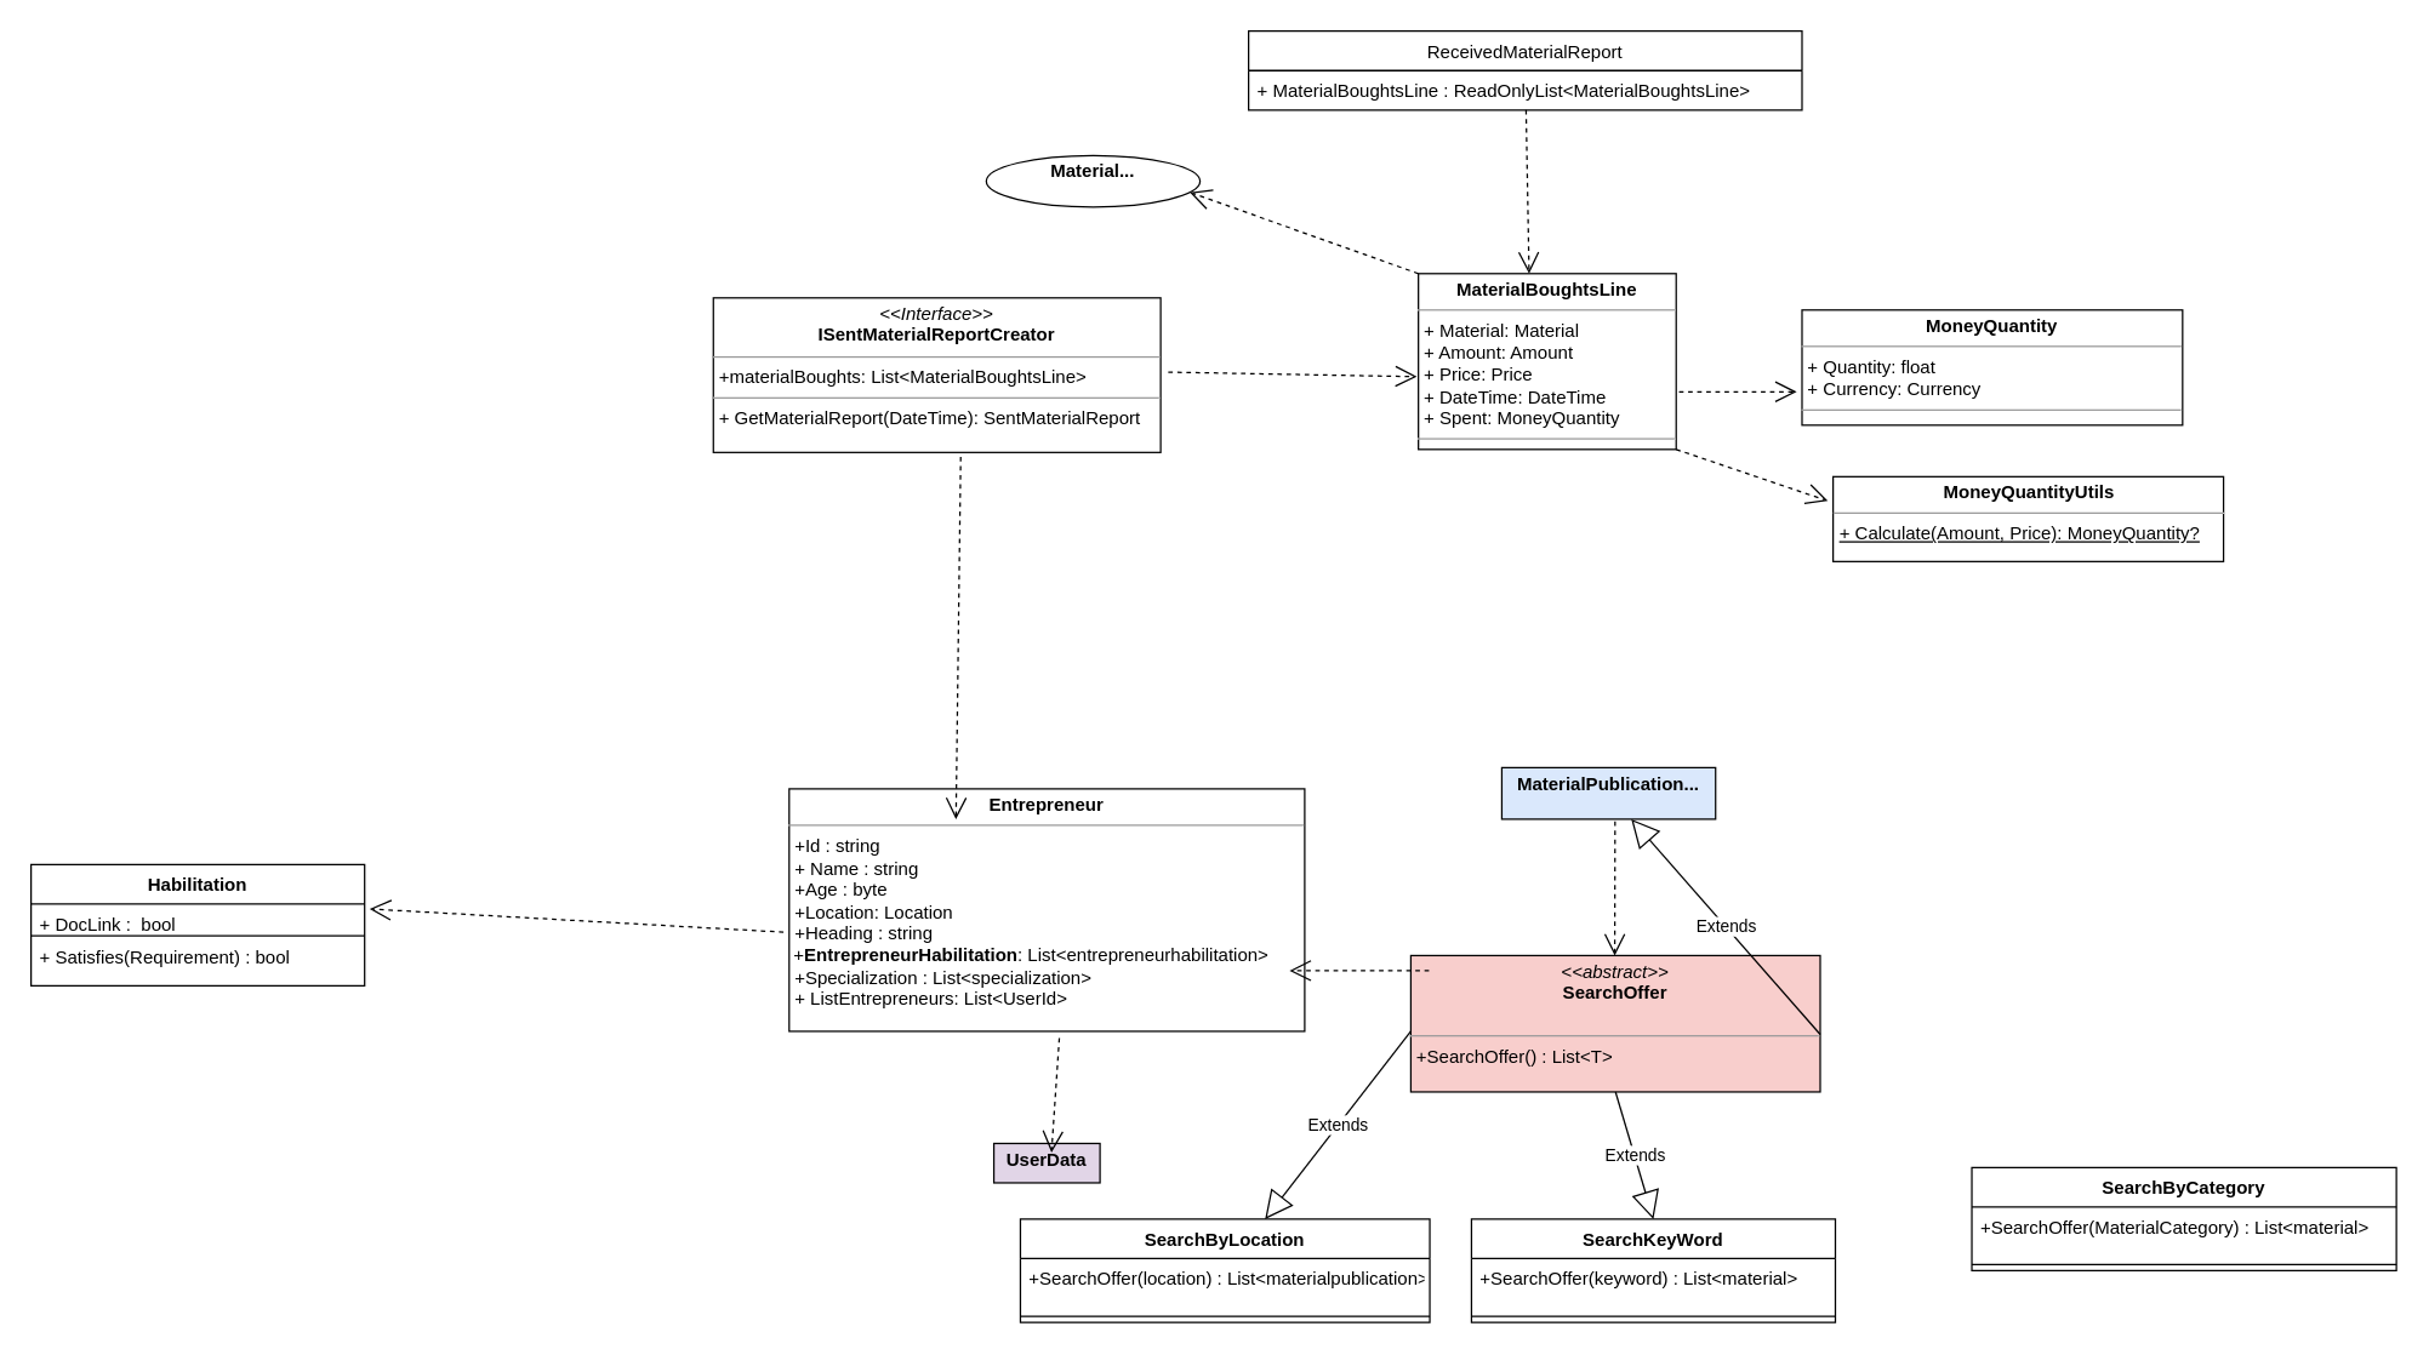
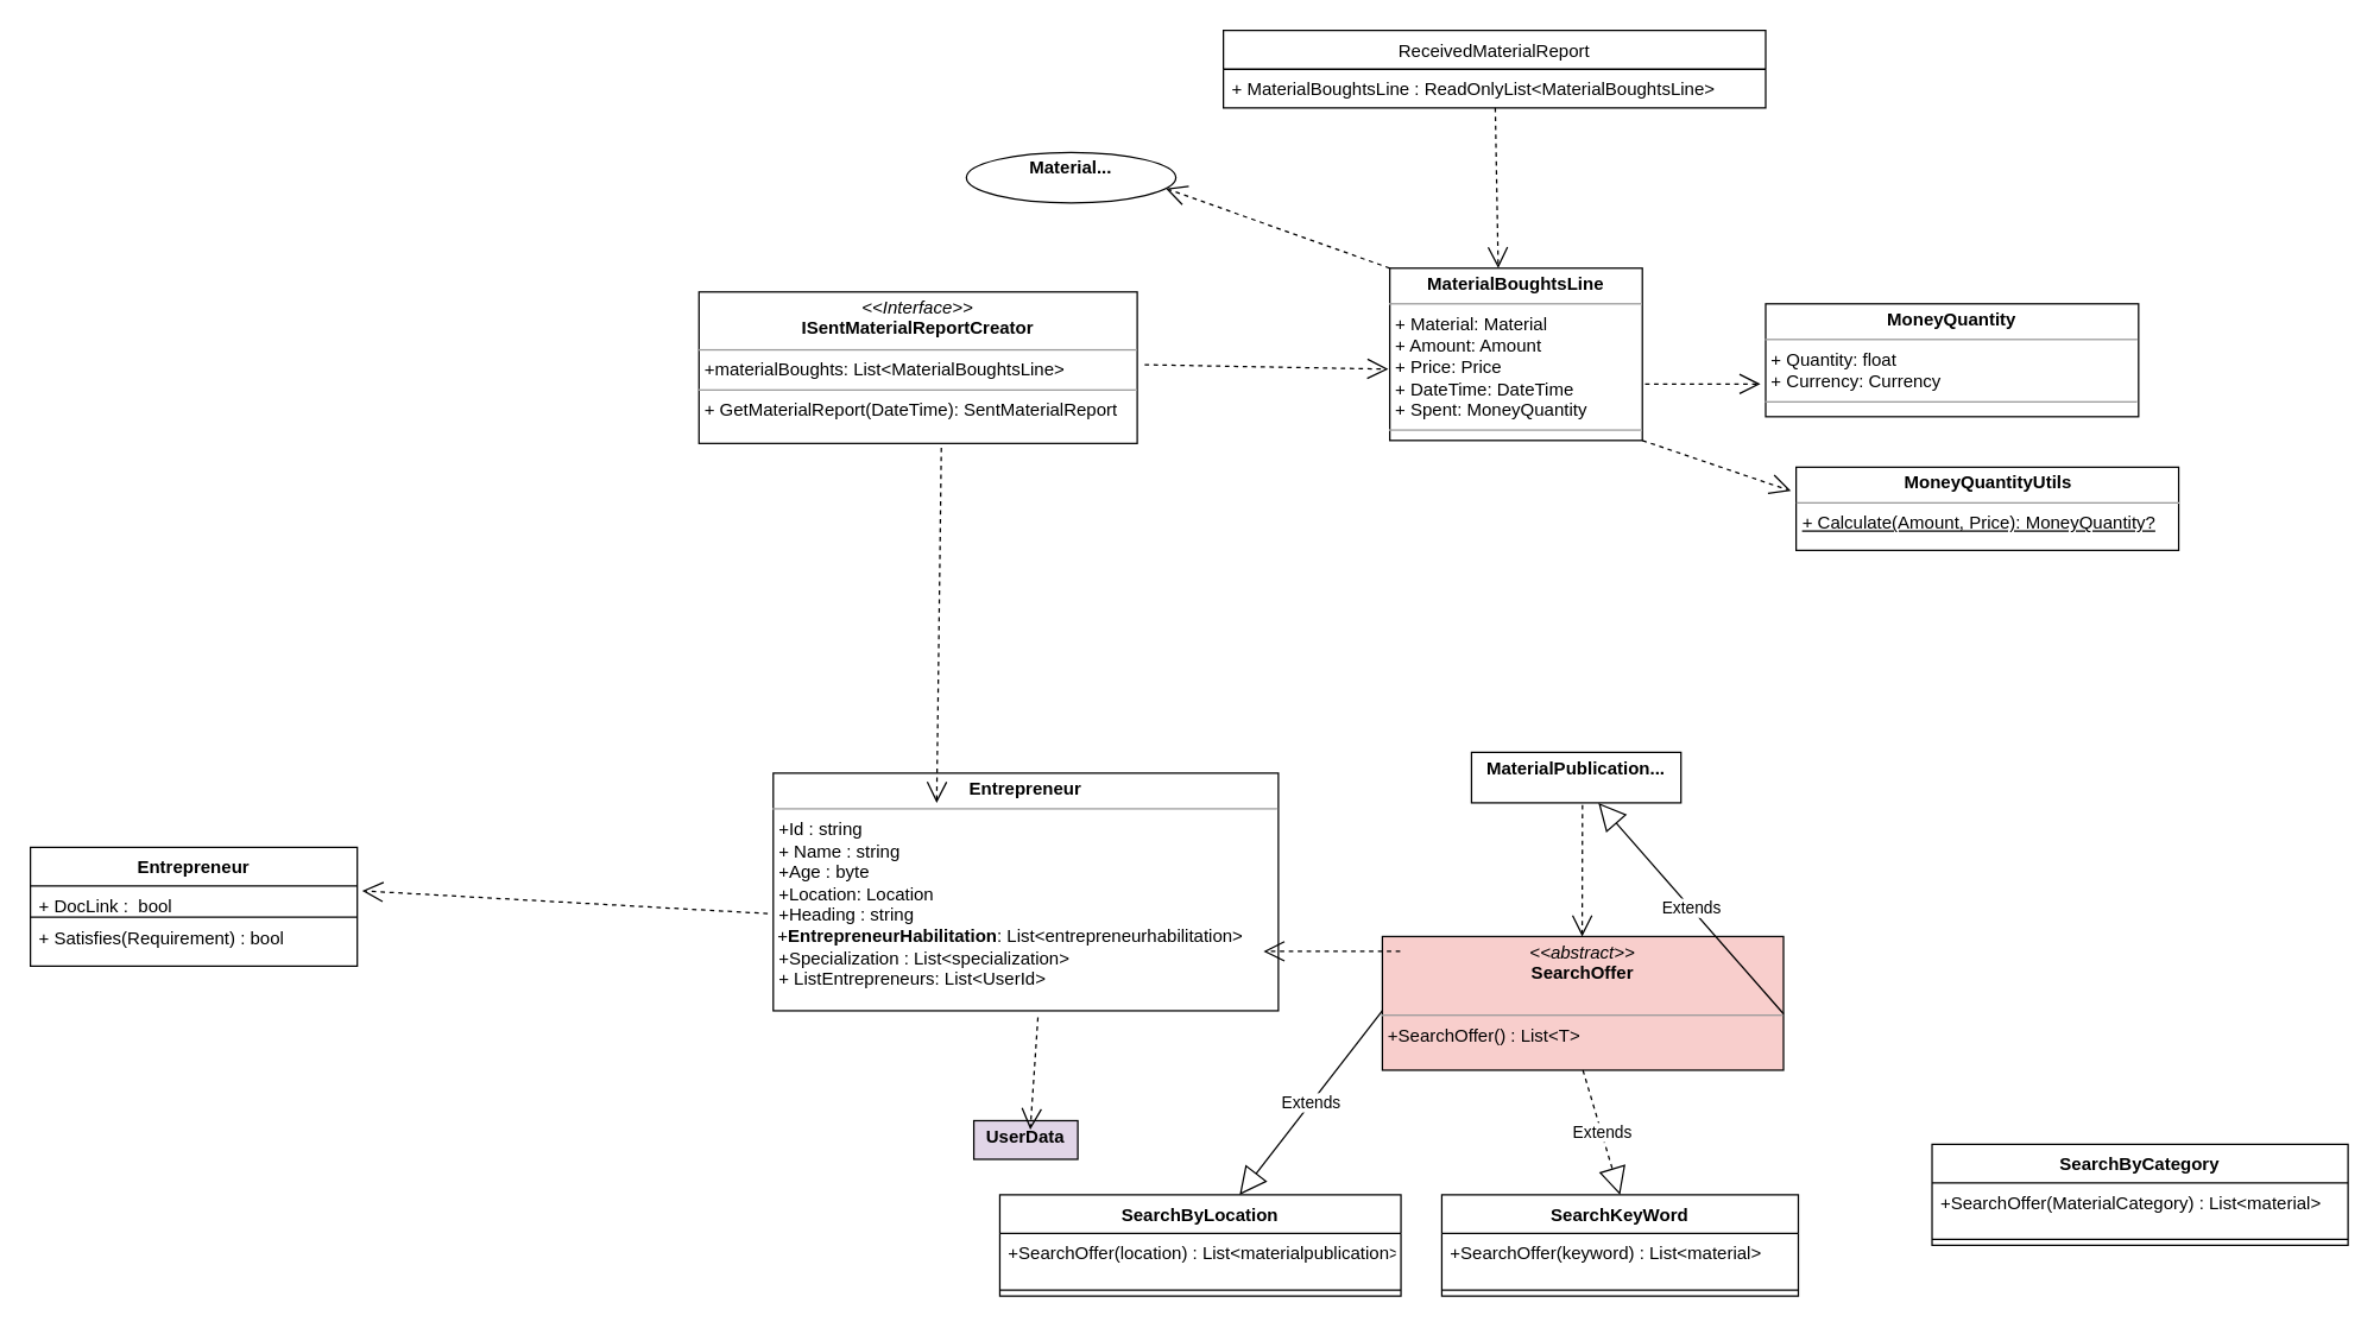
  <mxCell id="0" />
  <mxCell id="1" parent="0" />
  <mxCell id="2" value="&lt;p style=&quot;margin: 0px ; margin-top: 4px ; text-align: center&quot;&gt;&lt;b&gt;Entrepreneur&lt;/b&gt;&lt;/p&gt;&lt;hr size=&quot;1&quot;&gt;&lt;p style=&quot;margin: 0px ; margin-left: 4px&quot;&gt;+Id : string&lt;/p&gt;&lt;p style=&quot;margin: 0px ; margin-left: 4px&quot;&gt;+ Name : string&lt;/p&gt;&lt;p style=&quot;margin: 0px ; margin-left: 4px&quot;&gt;+Age : byte&lt;/p&gt;&lt;p style=&quot;margin: 0px ; margin-left: 4px&quot;&gt;+Location: Location&lt;/p&gt;&lt;p style=&quot;margin: 0px ; margin-left: 4px&quot;&gt;&lt;span&gt;+Heading : string&amp;nbsp;&lt;/span&gt;&lt;/p&gt;&amp;nbsp;+&lt;span style=&quot;font-weight: 700 ; text-align: center&quot;&gt;EntrepreneurHabilitation&lt;/span&gt;: List&amp;lt;entrepreneurhabilitation&amp;gt;&lt;p style=&quot;margin: 0px ; margin-left: 4px&quot;&gt;+Specialization : List&amp;lt;specialization&amp;gt;&lt;/p&gt;&lt;p style=&quot;margin: 0px ; margin-left: 4px&quot;&gt;+ ListEntrepreneurs: List&amp;lt;UserId&amp;gt;&lt;br&gt;&lt;/p&gt;&lt;p style=&quot;margin: 0px ; margin-left: 4px&quot;&gt;&lt;br&gt;&lt;/p&gt;&lt;br&gt;&lt;hr size=&quot;1&quot;&gt;&lt;p style=&quot;margin: 0px ; margin-left: 4px&quot;&gt;+ method(): Type&lt;/p&gt;" style="verticalAlign=top;align=left;overflow=fill;fontSize=12;fontFamily=Helvetica;html=1;" parent="1" vertex="1"><mxGeometry x="520" y="520" width="340" height="160" as="geometry" /></mxCell>
- <mxCell id="3" value="&lt;p style=&quot;margin: 0px ; margin-top: 4px ; text-align: center&quot;&gt;&lt;b&gt;MaterialPublication...&lt;/b&gt;&lt;/p&gt;" style="verticalAlign=top;align=left;overflow=fill;fontSize=12;fontFamily=Helvetica;html=1;fillColor=#dae8fc;" parent="1" vertex="1"><mxGeometry x="990" y="506" width="141" height="34" as="geometry" /></mxCell>
- <mxCell id="4" value="Habilitation" style="swimlane;fontStyle=1;align=center;verticalAlign=top;childLayout=stackLayout;horizontal=1;startSize=26;horizontalStack=0;resizeParent=1;resizeParentMax=0;resizeLast=0;collapsible=1;marginBottom=0;" parent="1" vertex="1"><mxGeometry x="20" y="570" width="220" height="80" as="geometry"><mxRectangle x="275" y="-800" width="70" height="26" as="alternateBounds" /></mxGeometry></mxCell>
+ <mxCell id="3" value="&lt;p style=&quot;margin: 0px ; margin-top: 4px ; text-align: center&quot;&gt;&lt;b&gt;MaterialPublication...&lt;/b&gt;&lt;/p&gt;" style="verticalAlign=top;align=left;overflow=fill;fontSize=12;fontFamily=Helvetica;html=1;" parent="1" vertex="1"><mxGeometry x="990" y="506" width="141" height="34" as="geometry" /></mxCell>
+ <mxCell id="4" value="Entrepreneur" style="swimlane;fontStyle=1;align=center;verticalAlign=top;childLayout=stackLayout;horizontal=1;startSize=26;horizontalStack=0;resizeParent=1;resizeParentMax=0;resizeLast=0;collapsible=1;marginBottom=0;" parent="1" vertex="1"><mxGeometry x="20" y="570" width="220" height="80" as="geometry"><mxRectangle x="275" y="-800" width="70" height="26" as="alternateBounds" /></mxGeometry></mxCell>
  <mxCell id="5" value="+ DocLink :  bool" style="text;align=left;verticalAlign=top;spacingLeft=4;spacingRight=4;overflow=hidden;rotatable=0;points=[[0,0.5],[1,0.5]];portConstraint=eastwest;" parent="4" vertex="1"><mxGeometry y="26" width="220" height="20" as="geometry" /></mxCell>
  <mxCell id="6" value="" style="line;strokeWidth=1;align=left;verticalAlign=middle;spacingTop=-1;spacingLeft=3;spacingRight=3;rotatable=0;labelPosition=right;points=[];portConstraint=eastwest;" parent="4" vertex="1"><mxGeometry y="46" width="220" height="2" as="geometry" /></mxCell>
  <mxCell id="7" value="+ Satisfies(Requirement) : bool" style="text;align=left;verticalAlign=top;spacingLeft=4;spacingRight=4;overflow=hidden;rotatable=0;points=[[0,0.5],[1,0.5]];portConstraint=eastwest;" parent="4" vertex="1"><mxGeometry y="48" width="220" height="32" as="geometry" /></mxCell>
  <mxCell id="8" value="ReceivedMaterialReport" style="swimlane;fontStyle=0;childLayout=stackLayout;horizontal=1;startSize=26;horizontalStack=0;resizeParent=1;resizeParentMax=0;resizeLast=0;collapsible=1;marginBottom=0;" parent="1" vertex="1"><mxGeometry x="823" y="20" width="365" height="52" as="geometry"><mxRectangle x="45" y="-131" width="160" height="26" as="alternateBounds" /></mxGeometry></mxCell>
  <mxCell id="9" value="+ MaterialBoughtsLine : ReadOnlyList&lt;MaterialBoughtsLine&gt; " style="text;align=left;verticalAlign=top;spacingLeft=4;spacingRight=4;overflow=hidden;rotatable=0;points=[[0,0.5],[1,0.5]];portConstraint=eastwest;" parent="8" vertex="1"><mxGeometry y="26" width="365" height="26" as="geometry" /></mxCell>
  <mxCell id="10" value="" style="endArrow=open;endSize=12;dashed=1;html=1;rounded=0;exitX=-0.011;exitY=0.591;exitDx=0;exitDy=0;exitPerimeter=0;entryX=1.015;entryY=0.162;entryDx=0;entryDy=0;entryPerimeter=0;" parent="1" source="2" target="5" edge="1"><mxGeometry x="0.004" y="105" width="160" relative="1" as="geometry"><mxPoint x="690" y="780" as="sourcePoint" /><mxPoint x="750" y="720" as="targetPoint" /><mxPoint as="offset" /></mxGeometry></mxCell>
  <mxCell id="11" value="&lt;p style=&quot;margin: 0px ; margin-top: 4px ; text-align: center&quot;&gt;&lt;b&gt;MaterialBoughtsLine&lt;/b&gt;&lt;/p&gt;&lt;hr size=&quot;1&quot;&gt;&lt;p style=&quot;margin: 0px ; margin-left: 4px&quot;&gt;+ Material: Material&lt;br&gt;&lt;/p&gt;&lt;p style=&quot;margin: 0px ; margin-left: 4px&quot;&gt;+ Amount: Amount&lt;/p&gt;&lt;p style=&quot;margin: 0px ; margin-left: 4px&quot;&gt;+ Price: Price&lt;/p&gt;&lt;p style=&quot;margin: 0px ; margin-left: 4px&quot;&gt;+ DateTime: DateTime&lt;/p&gt;&lt;p style=&quot;margin: 0px ; margin-left: 4px&quot;&gt;+ Spent: MoneyQuantity&lt;/p&gt;&lt;hr size=&quot;1&quot;&gt;&lt;p style=&quot;margin: 0px ; margin-left: 4px&quot;&gt;&lt;br&gt;&lt;/p&gt;" style="verticalAlign=top;align=left;overflow=fill;fontSize=12;fontFamily=Helvetica;html=1;" parent="1" vertex="1"><mxGeometry x="935" y="180" width="170" height="116" as="geometry" /></mxCell>
  <mxCell id="12" value="&lt;p style=&quot;margin: 0px ; margin-top: 4px ; text-align: center&quot;&gt;&lt;b&gt;MoneyQuantity&lt;/b&gt;&lt;/p&gt;&lt;hr size=&quot;1&quot;&gt;&lt;p style=&quot;margin: 0px ; margin-left: 4px&quot;&gt;+ Quantity: float&lt;br&gt;&lt;/p&gt;&lt;p style=&quot;margin: 0px ; margin-left: 4px&quot;&gt;+ Currency: Currency&lt;br&gt;&lt;/p&gt;&lt;hr size=&quot;1&quot;&gt;&lt;p style=&quot;margin: 0px ; margin-left: 4px&quot;&gt;&lt;br&gt;&lt;/p&gt;" style="verticalAlign=top;align=left;overflow=fill;fontSize=12;fontFamily=Helvetica;html=1;" parent="1" vertex="1"><mxGeometry x="1188" y="204" width="251" height="76" as="geometry" /></mxCell>
  <mxCell id="13" value="&lt;p style=&quot;margin: 0px ; margin-top: 4px ; text-align: center&quot;&gt;&lt;b&gt;MoneyQuantityUtils&lt;/b&gt;&lt;/p&gt;&lt;hr size=&quot;1&quot;&gt;&lt;p style=&quot;margin: 0px ; margin-left: 4px&quot;&gt;&lt;u&gt;+ Calculate(Amount, Price): MoneyQuantity?&lt;/u&gt;&lt;br&gt;&lt;/p&gt;" style="verticalAlign=top;align=left;overflow=fill;fontSize=12;fontFamily=Helvetica;html=1;" parent="1" vertex="1"><mxGeometry x="1208.5" y="314" width="257.5" height="56" as="geometry" /></mxCell>
  <mxCell id="14" value="" style="endArrow=open;endSize=12;dashed=1;html=1;entryX=0;entryY=0.5;entryDx=0;entryDy=0;exitX=1.011;exitY=0.672;exitDx=0;exitDy=0;exitPerimeter=0;" parent="1" source="11" edge="1"><mxGeometry width="160" relative="1" as="geometry"><mxPoint x="1155.49" y="383.22" as="sourcePoint" /><mxPoint x="1184.5" y="258" as="targetPoint" /><Array as="points" /></mxGeometry></mxCell>
  <mxCell id="15" value="" style="endArrow=open;endSize=12;dashed=1;html=1;entryX=0;entryY=0;entryDx=0;entryDy=0;exitX=1;exitY=1;exitDx=0;exitDy=0;" parent="1" source="11" edge="1"><mxGeometry width="160" relative="1" as="geometry"><mxPoint x="1024" y="412" as="sourcePoint" /><mxPoint x="1205" y="330" as="targetPoint" /><Array as="points" /></mxGeometry></mxCell>
  <mxCell id="16" value="" style="endArrow=open;endSize=12;dashed=1;html=1;" parent="1" source="8" edge="1"><mxGeometry width="160" relative="1" as="geometry"><mxPoint x="1015" y="300" as="sourcePoint" /><mxPoint x="1008" y="180" as="targetPoint" /><Array as="points" /></mxGeometry></mxCell>
  <mxCell id="17" value="&lt;p style=&quot;margin: 0px ; margin-top: 4px ; text-align: center&quot;&gt;&lt;i&gt;&amp;lt;&amp;lt;Interface&amp;gt;&amp;gt;&lt;/i&gt;&lt;br&gt;&lt;b&gt;ISentMaterialReportCreator&lt;/b&gt;&lt;/p&gt;&lt;hr size=&quot;1&quot;&gt;&lt;p style=&quot;margin: 0px ; margin-left: 4px&quot;&gt;+materialBoughts: List&amp;lt;MaterialBoughtsLine&amp;gt;&lt;br&gt;&lt;/p&gt;&lt;hr size=&quot;1&quot;&gt;&lt;p style=&quot;margin: 0px ; margin-left: 4px&quot;&gt;+ GetMaterialReport(DateTime): SentMaterialReport&lt;/p&gt;" style="verticalAlign=top;align=left;overflow=fill;fontSize=12;fontFamily=Helvetica;html=1;" parent="1" vertex="1"><mxGeometry x="470" y="196" width="295" height="102" as="geometry" /></mxCell>
  <mxCell id="18" value="" style="endArrow=open;endSize=12;dashed=1;html=1;exitX=1;exitY=0.5;exitDx=0;exitDy=0;" parent="1" edge="1"><mxGeometry width="160" relative="1" as="geometry"><mxPoint x="770" y="245" as="sourcePoint" /><mxPoint x="934" y="248" as="targetPoint" /><Array as="points" /></mxGeometry></mxCell>
  <mxCell id="19" value="&lt;p style=&quot;margin: 0px ; margin-top: 4px ; text-align: center&quot;&gt;&lt;i&gt;&amp;lt;&amp;lt;abstract&amp;gt;&amp;gt;&lt;/i&gt;&lt;br&gt;&lt;b&gt;SearchOffer&lt;/b&gt;&lt;/p&gt;&lt;p style=&quot;margin: 0px ; margin-left: 4px&quot;&gt;&lt;br&gt;&lt;/p&gt;&lt;hr size=&quot;1&quot;&gt;&lt;p style=&quot;margin: 0px ; margin-left: 4px&quot;&gt;+SearchOffer() : List&amp;lt;T&amp;gt;&lt;br&gt;&lt;br&gt;&lt;/p&gt;" style="verticalAlign=top;align=left;overflow=fill;fontSize=12;fontFamily=Helvetica;html=1;fillColor=#f8cecc;" parent="1" vertex="1"><mxGeometry x="930" y="630" width="270" height="90" as="geometry" /></mxCell>
  <mxCell id="20" value="&lt;p style=&quot;margin: 0px ; margin-top: 4px ; text-align: center&quot;&gt;&lt;b&gt;UserData&lt;/b&gt;&lt;/p&gt;" style="verticalAlign=top;align=left;overflow=fill;fontSize=12;fontFamily=Helvetica;html=1;fillColor=#e1d5e7;" parent="1" vertex="1"><mxGeometry x="655" y="754" width="70" height="26" as="geometry" /></mxCell>
  <mxCell id="21" value="" style="endArrow=open;endSize=12;dashed=1;html=1;rounded=0;exitX=0.524;exitY=1.028;exitDx=0;exitDy=0;exitPerimeter=0;" parent="1" source="2" edge="1"><mxGeometry x="0.004" y="105" width="160" relative="1" as="geometry"><mxPoint x="521.276" y="700" as="sourcePoint" /><mxPoint x="693" y="760" as="targetPoint" /><mxPoint as="offset" /></mxGeometry></mxCell>
  <mxCell id="22" value="SearchKeyWord" style="swimlane;fontStyle=1;align=center;verticalAlign=top;childLayout=stackLayout;horizontal=1;startSize=26;horizontalStack=0;resizeParent=1;resizeParentMax=0;resizeLast=0;collapsible=1;marginBottom=0;" parent="1" vertex="1"><mxGeometry x="970" y="804" width="240" height="68" as="geometry" /></mxCell>
  <mxCell id="23" value="+SearchOffer(keyword) : List&lt;material&gt;" style="text;strokeColor=none;fillColor=none;align=left;verticalAlign=top;spacingLeft=4;spacingRight=4;overflow=hidden;rotatable=0;points=[[0,0.5],[1,0.5]];portConstraint=eastwest;" parent="22" vertex="1"><mxGeometry y="26" width="240" height="34" as="geometry" /></mxCell>
  <mxCell id="24" value="" style="line;strokeWidth=1;fillColor=none;align=left;verticalAlign=middle;spacingTop=-1;spacingLeft=3;spacingRight=3;rotatable=0;labelPosition=right;points=[];portConstraint=eastwest;" parent="22" vertex="1"><mxGeometry y="60" width="240" height="8" as="geometry" /></mxCell>
  <mxCell id="25" value="" style="endArrow=open;endSize=12;dashed=1;html=1;rounded=0;" parent="1" edge="1"><mxGeometry x="0.004" y="105" width="160" relative="1" as="geometry"><mxPoint x="942" y="640" as="sourcePoint" /><mxPoint x="850" y="640" as="targetPoint" /><mxPoint as="offset" /><Array as="points"><mxPoint x="890" y="640" /></Array></mxGeometry></mxCell>
  <mxCell id="26" value="SearchByLocation" style="swimlane;fontStyle=1;align=center;verticalAlign=top;childLayout=stackLayout;horizontal=1;startSize=26;horizontalStack=0;resizeParent=1;resizeParentMax=0;resizeLast=0;collapsible=1;marginBottom=0;" parent="1" vertex="1"><mxGeometry x="672.5" y="804" width="270" height="68" as="geometry" /></mxCell>
  <mxCell id="27" value="+SearchOffer(location) : List&lt;materialpublication&gt;" style="text;strokeColor=none;fillColor=none;align=left;verticalAlign=top;spacingLeft=4;spacingRight=4;overflow=hidden;rotatable=0;points=[[0,0.5],[1,0.5]];portConstraint=eastwest;" parent="26" vertex="1"><mxGeometry y="26" width="270" height="34" as="geometry" /></mxCell>
  <mxCell id="28" value="" style="line;strokeWidth=1;fillColor=none;align=left;verticalAlign=middle;spacingTop=-1;spacingLeft=3;spacingRight=3;rotatable=0;labelPosition=right;points=[];portConstraint=eastwest;" parent="26" vertex="1"><mxGeometry y="60" width="270" height="8" as="geometry" /></mxCell>
  <mxCell id="29" value="SearchByCategory" style="swimlane;fontStyle=1;align=center;verticalAlign=top;childLayout=stackLayout;horizontal=1;startSize=26;horizontalStack=0;resizeParent=1;resizeParentMax=0;resizeLast=0;collapsible=1;marginBottom=0;" parent="1" vertex="1"><mxGeometry x="1300" y="770" width="280" height="68" as="geometry" /></mxCell>
  <mxCell id="30" value="+SearchOffer(MaterialCategory) : List&lt;material&gt;" style="text;strokeColor=none;fillColor=none;align=left;verticalAlign=top;spacingLeft=4;spacingRight=4;overflow=hidden;rotatable=0;points=[[0,0.5],[1,0.5]];portConstraint=eastwest;" parent="29" vertex="1"><mxGeometry y="26" width="280" height="34" as="geometry" /></mxCell>
  <mxCell id="31" value="" style="line;strokeWidth=1;fillColor=none;align=left;verticalAlign=middle;spacingTop=-1;spacingLeft=3;spacingRight=3;rotatable=0;labelPosition=right;points=[];portConstraint=eastwest;" parent="29" vertex="1"><mxGeometry y="60" width="280" height="8" as="geometry" /></mxCell>
  <mxCell id="32" value="" style="endArrow=open;endSize=12;dashed=1;html=1;rounded=0;exitX=0.5;exitY=0;exitDx=0;exitDy=0;" parent="1" edge="1"><mxGeometry x="0.004" y="105" width="160" relative="1" as="geometry"><mxPoint x="1064.69" y="541.38" as="sourcePoint" /><mxPoint x="1064.5" y="630" as="targetPoint" /><mxPoint as="offset" /></mxGeometry></mxCell>
  <mxCell id="33" value="&lt;p style=&quot;margin: 0px ; margin-top: 4px ; text-align: center&quot;&gt;&lt;b&gt;Material...&lt;/b&gt;&lt;/p&gt;" style="ellipse;verticalAlign=top;align=left;overflow=fill;fontSize=12;fontFamily=Helvetica;html=1;" parent="1" vertex="1"><mxGeometry x="650" y="102" width="141" height="34" as="geometry" /></mxCell>
- <mxCell id="34" value="Extends" style="endArrow=block;endSize=16;endFill=0;html=1;entryX=0.5;entryY=0;entryDx=0;entryDy=0;exitX=0.5;exitY=1;exitDx=0;exitDy=0;" parent="1" source="19" target="22" edge="1"><mxGeometry width="160" relative="1" as="geometry"><mxPoint x="1070" y="720" as="sourcePoint" /><mxPoint x="1072" y="830" as="targetPoint" /></mxGeometry></mxCell>
+ <mxCell id="34" value="Extends" style="endArrow=block;endSize=16;endFill=0;html=1;entryX=0.5;entryY=0;entryDx=0;entryDy=0;exitX=0.5;exitY=1;exitDx=0;exitDy=0;dashed=1;" parent="1" source="19" target="22" edge="1"><mxGeometry width="160" relative="1" as="geometry"><mxPoint x="1070" y="720" as="sourcePoint" /><mxPoint x="1072" y="830" as="targetPoint" /></mxGeometry></mxCell>
  <mxCell id="35" value="Extends" style="endArrow=block;endSize=16;endFill=0;html=1;exitX=1;exitY=0.578;exitDx=0;exitDy=0;exitPerimeter=0;" parent="1" source="19" target="3" edge="1"><mxGeometry width="160" relative="1" as="geometry"><mxPoint x="960" y="810" as="sourcePoint" /><mxPoint x="1190" y="784" as="targetPoint" /></mxGeometry></mxCell>
  <mxCell id="36" value="Extends" style="endArrow=block;endSize=16;endFill=0;html=1;" parent="1" target="26" edge="1"><mxGeometry width="160" relative="1" as="geometry"><mxPoint x="930" y="680" as="sourcePoint" /><mxPoint x="1090" y="824" as="targetPoint" /></mxGeometry></mxCell>
  <mxCell id="37" value="" style="endArrow=open;endSize=12;dashed=1;html=1;exitX=0;exitY=0;exitDx=0;exitDy=0;entryX=1;entryY=0.75;entryDx=0;entryDy=0;" parent="1" source="11" target="33" edge="1"><mxGeometry width="160" relative="1" as="geometry"><mxPoint x="1115" y="306" as="sourcePoint" /><mxPoint x="796" y="150" as="targetPoint" /><Array as="points" /></mxGeometry></mxCell>
  <mxCell id="38" value="" style="endArrow=open;endSize=12;dashed=1;html=1;rounded=0;exitX=0.553;exitY=1.029;exitDx=0;exitDy=0;exitPerimeter=0;" parent="1" source="17" edge="1"><mxGeometry x="0.004" y="105" width="160" relative="1" as="geometry"><mxPoint x="770.19" y="176" as="sourcePoint" /><mxPoint x="630" y="540" as="targetPoint" /><mxPoint as="offset" /></mxGeometry></mxCell>
